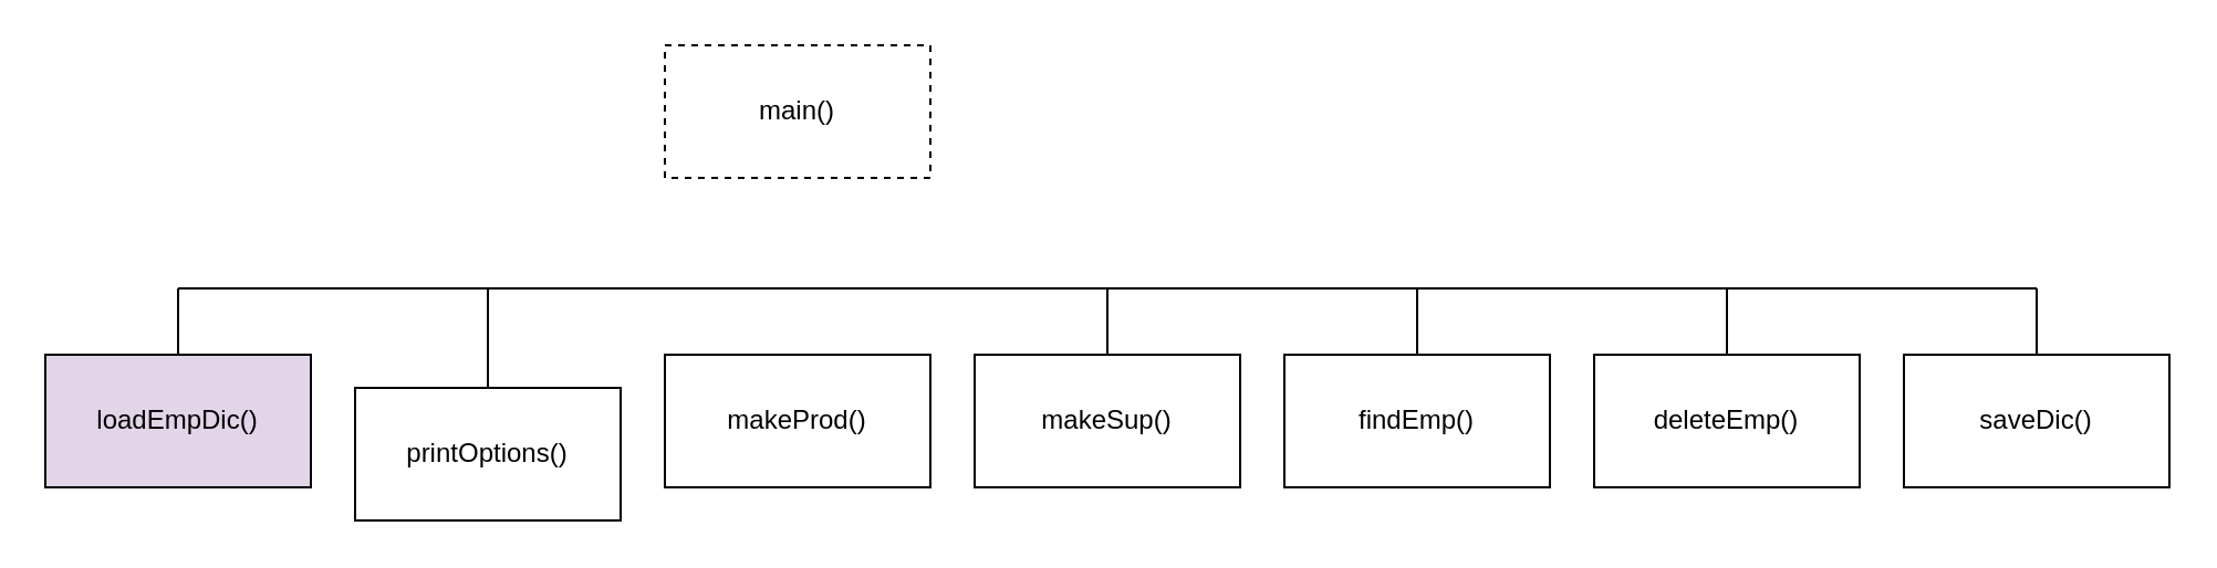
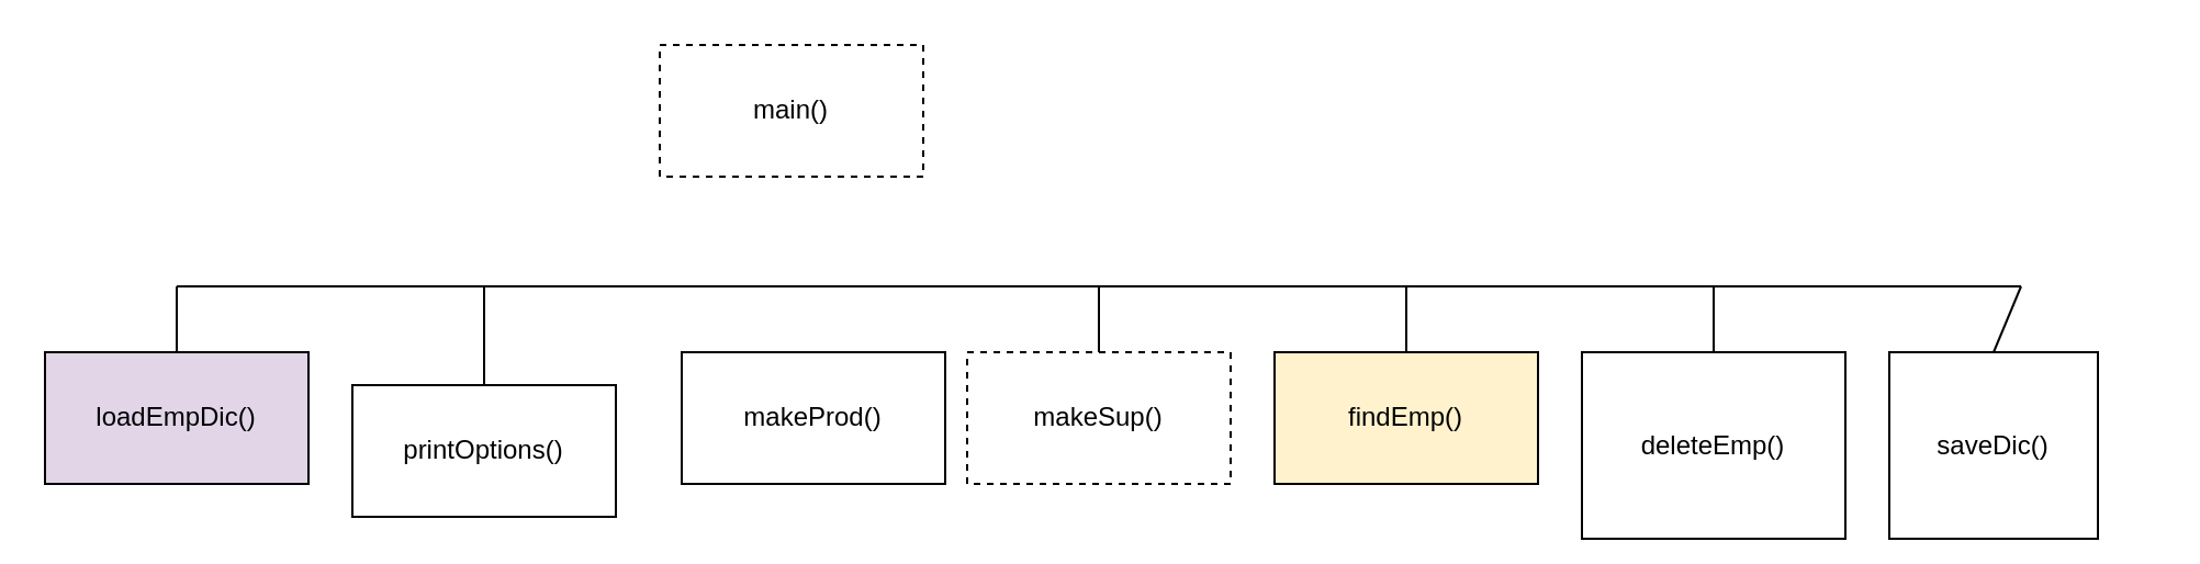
  <mxCell id="0" />
  <mxCell id="1" parent="0" />
  <mxCell id="2" value="main()" style="rounded=0;whiteSpace=wrap;html=1;dashed=1;" parent="1" vertex="1"><mxGeometry x="300" y="20" width="120" height="60" as="geometry" /></mxCell>
  <mxCell id="3" value="loadEmpDic()" style="rounded=0;whiteSpace=wrap;html=1;fillColor=#e1d5e7;" parent="1" vertex="1"><mxGeometry x="20" y="160" width="120" height="60" as="geometry" /></mxCell>
  <mxCell id="4" value="printOptions()" style="rounded=0;whiteSpace=wrap;html=1;" parent="1" vertex="1"><mxGeometry x="160" y="175" width="120" height="60" as="geometry" /></mxCell>
- <mxCell id="5" value="findEmp()" style="rounded=0;whiteSpace=wrap;html=1;" parent="1" vertex="1"><mxGeometry x="580" y="160" width="120" height="60" as="geometry" /></mxCell>
- <mxCell id="6" value="makeProd()" style="rounded=0;whiteSpace=wrap;html=1;" parent="1" vertex="1"><mxGeometry x="300" y="160" width="120" height="60" as="geometry" /></mxCell>
- <mxCell id="7" value="deleteEmp()" style="rounded=0;whiteSpace=wrap;html=1;" parent="1" vertex="1"><mxGeometry x="720" y="160" width="120" height="60" as="geometry" /></mxCell>
+ <mxCell id="5" value="findEmp()" style="rounded=0;whiteSpace=wrap;html=1;fillColor=#fff2cc;" parent="1" vertex="1"><mxGeometry x="580" y="160" width="120" height="60" as="geometry" /></mxCell>
+ <mxCell id="6" value="makeProd()" style="rounded=0;whiteSpace=wrap;html=1;" parent="1" vertex="1"><mxGeometry x="310" y="160" width="120" height="60" as="geometry" /></mxCell>
+ <mxCell id="7" value="deleteEmp()" style="rounded=0;whiteSpace=wrap;html=1;" parent="1" vertex="1"><mxGeometry x="720" y="160" width="120" height="85" as="geometry" /></mxCell>
  <mxCell id="8" value="" style="endArrow=none;html=1;rounded=0;" parent="1" edge="1"><mxGeometry width="50" height="50" relative="1" as="geometry"><mxPoint x="80" y="130" as="sourcePoint" /><mxPoint x="780" y="130" as="targetPoint" /></mxGeometry></mxCell>
  <mxCell id="9" value="" style="endArrow=none;html=1;rounded=0;exitX=0.5;exitY=0;exitDx=0;exitDy=0;" parent="1" source="3" edge="1"><mxGeometry width="50" height="50" relative="1" as="geometry"><mxPoint x="340" y="290" as="sourcePoint" /><mxPoint x="80" y="130" as="targetPoint" /></mxGeometry></mxCell>
  <mxCell id="10" value="" style="endArrow=none;html=1;rounded=0;entryX=0.5;entryY=0;entryDx=0;entryDy=0;" parent="1" target="4" edge="1"><mxGeometry width="50" height="50" relative="1" as="geometry"><mxPoint x="220" y="130" as="sourcePoint" /><mxPoint x="390" y="240" as="targetPoint" /></mxGeometry></mxCell>
  <mxCell id="11" value="" style="endArrow=none;html=1;rounded=0;entryX=0.5;entryY=0;entryDx=0;entryDy=0;" parent="1" target="5" edge="1"><mxGeometry width="50" height="50" relative="1" as="geometry"><mxPoint x="640" y="130" as="sourcePoint" /><mxPoint x="390" y="240" as="targetPoint" /></mxGeometry></mxCell>
  <mxCell id="12" value="" style="endArrow=none;html=1;rounded=0;exitX=0.5;exitY=0;exitDx=0;exitDy=0;" parent="1" source="7" edge="1"><mxGeometry width="50" height="50" relative="1" as="geometry"><mxPoint x="340" y="290" as="sourcePoint" /><mxPoint x="780" y="130" as="targetPoint" /></mxGeometry></mxCell>
- <mxCell id="13" value="makeSup()" style="rounded=0;whiteSpace=wrap;html=1;" parent="1" vertex="1"><mxGeometry x="440" y="160" width="120" height="60" as="geometry" /></mxCell>
+ <mxCell id="13" value="makeSup()" style="rounded=0;whiteSpace=wrap;html=1;dashed=1;" parent="1" vertex="1"><mxGeometry x="440" y="160" width="120" height="60" as="geometry" /></mxCell>
  <mxCell id="14" value="" style="endArrow=none;html=1;rounded=0;entryX=0.5;entryY=0;entryDx=0;entryDy=0;" parent="1" target="13" edge="1"><mxGeometry width="50" height="50" relative="1" as="geometry"><mxPoint x="500" y="130" as="sourcePoint" /><mxPoint x="390" y="240" as="targetPoint" /></mxGeometry></mxCell>
- <mxCell id="15" value="saveDic()" style="rounded=0;whiteSpace=wrap;html=1;" vertex="1" parent="1"><mxGeometry x="860" y="160" width="120" height="60" as="geometry" /></mxCell>
+ <mxCell id="15" value="saveDic()" style="rounded=0;whiteSpace=wrap;html=1;" vertex="1" parent="1"><mxGeometry x="860" y="160" width="95" height="85" as="geometry" /></mxCell>
  <mxCell id="16" value="" style="endArrow=none;html=1;rounded=0;exitX=0.5;exitY=0;exitDx=0;exitDy=0;" edge="1" parent="1" source="15"><mxGeometry width="50" height="50" relative="1" as="geometry"><mxPoint x="480" y="290" as="sourcePoint" /><mxPoint x="920" y="130" as="targetPoint" /></mxGeometry></mxCell>
  <mxCell id="17" value="" style="endArrow=none;html=1;rounded=0;" edge="1" parent="1"><mxGeometry width="50" height="50" relative="1" as="geometry"><mxPoint x="780" y="130" as="sourcePoint" /><mxPoint x="920" y="130" as="targetPoint" /></mxGeometry></mxCell>
